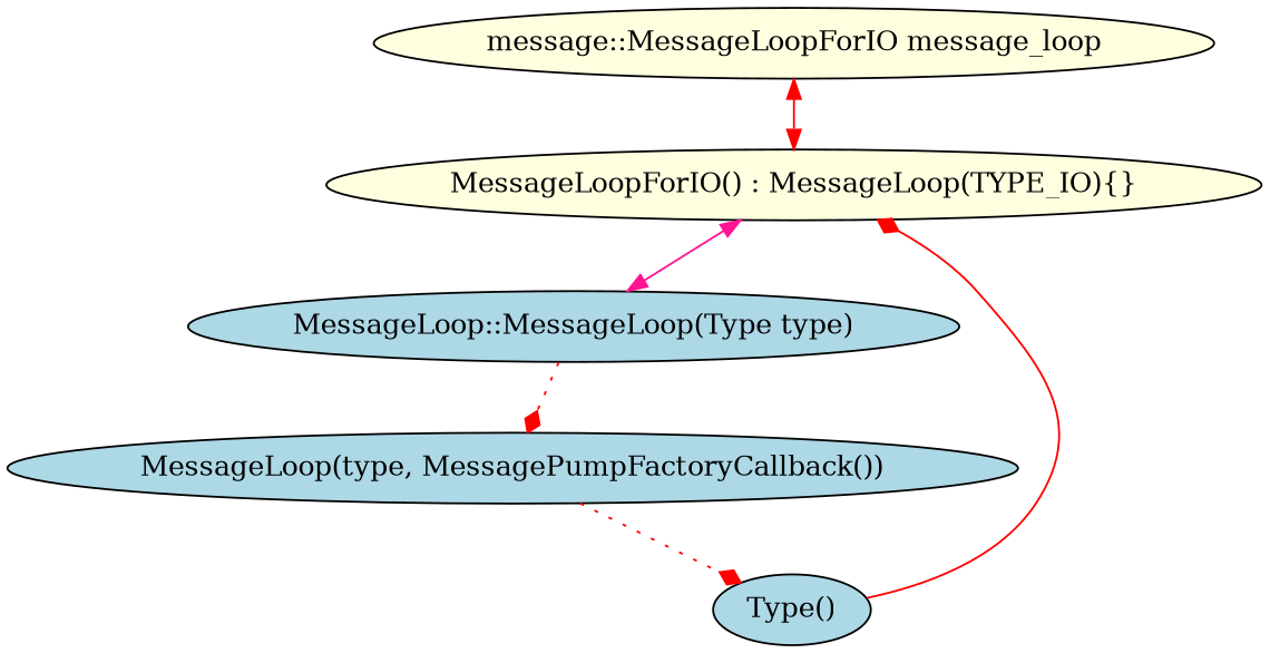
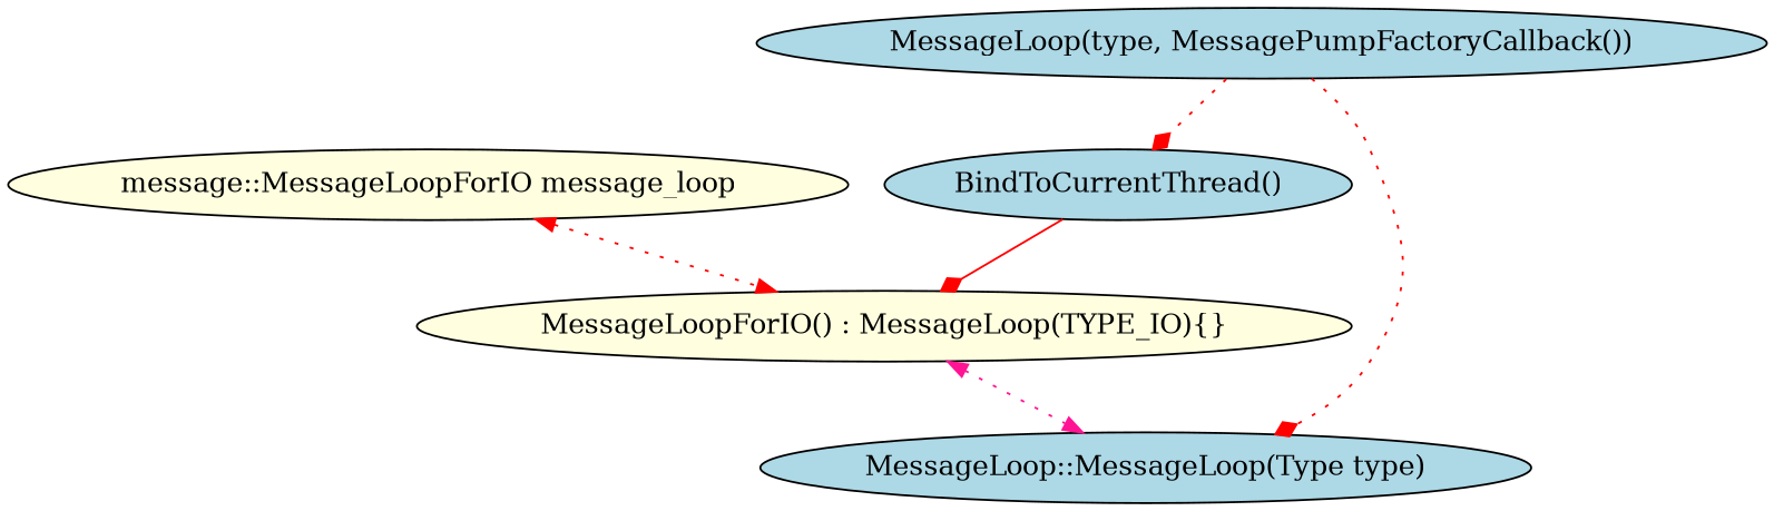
  digraph {
    node [fillcolor=lightblue style=filled]
    edge [color=red style=dotted arrowhead=diamond]
    n1 [fillcolor=lightyellow label="message::MessageLoopForIO message_loop"]
    "MessageLoopForIO() : MessageLoop(TYPE_IO){}" [fillcolor=lightyellow]
    "MessageLoop::MessageLoop(Type type)"
    "MessageLoop(type, MessagePumpFactoryCallback())"
-   "BindToCurrentThread()" [label="Type()"]
-   n1 -> "MessageLoopForIO() : MessageLoop(TYPE_IO){}" [dir=both style=solid arrowhead=""]
-   "MessageLoopForIO() : MessageLoop(TYPE_IO){}" -> "MessageLoop::MessageLoop(Type type)" [color=deeppink dir=both style=solid arrowhead=""]
-   "MessageLoop::MessageLoop(Type type)" -> "MessageLoop(type, MessagePumpFactoryCallback())"
+   "BindToCurrentThread()"
+   n1 -> "MessageLoopForIO() : MessageLoop(TYPE_IO){}" [dir=both arrowhead=""]
+   "MessageLoopForIO() : MessageLoop(TYPE_IO){}" -> "MessageLoop::MessageLoop(Type type)" [color=deeppink dir=both arrowhead=""]
+   "MessageLoop(type, MessagePumpFactoryCallback())" -> "MessageLoop::MessageLoop(Type type)"
    "MessageLoop(type, MessagePumpFactoryCallback())" -> "BindToCurrentThread()"
    "BindToCurrentThread()" -> "MessageLoopForIO() : MessageLoop(TYPE_IO){}" [style=solid]
  }
